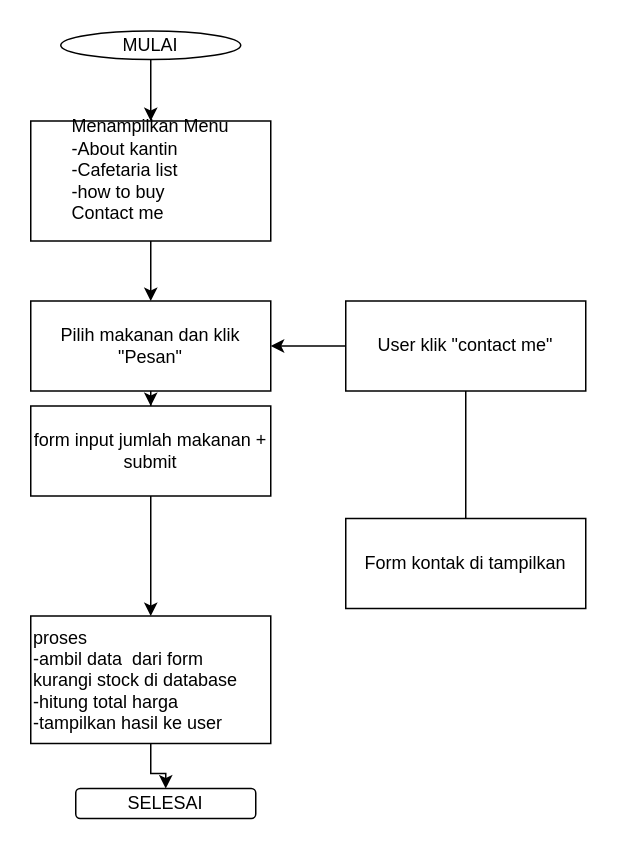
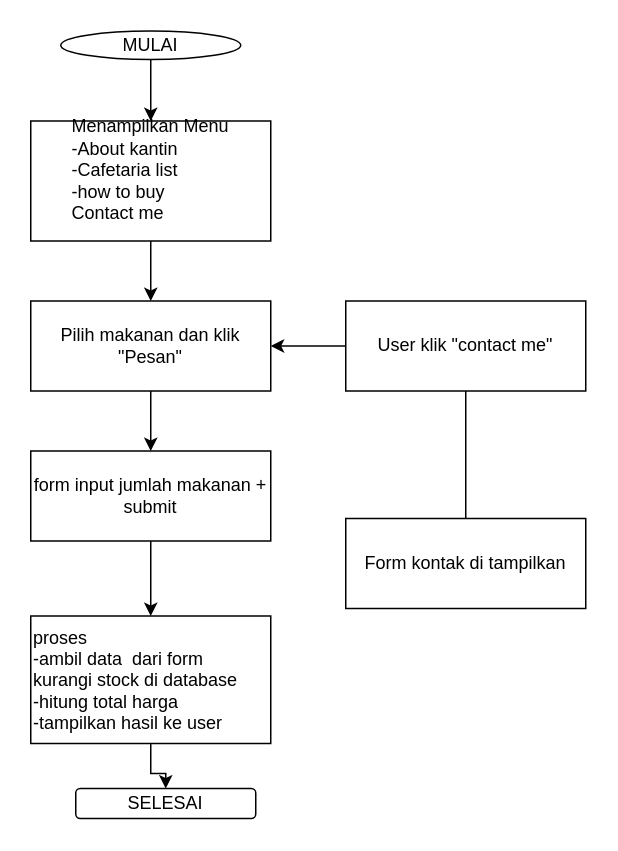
  <mxCell id="0" />
  <mxCell id="1" parent="0" />
  <mxCell id="2" value="" style="edgeStyle=orthogonalEdgeStyle;rounded=0;orthogonalLoop=1;jettySize=auto;html=1;" edge="1" parent="1" source="3" target="12"><mxGeometry relative="1" as="geometry" /></mxCell>
  <mxCell id="3" value="MULAI" style="ellipse;whiteSpace=wrap;html=1;" vertex="1" parent="1"><mxGeometry x="40" y="20" width="120" height="19" as="geometry" /></mxCell>
  <mxCell id="4" value="" style="edgeStyle=orthogonalEdgeStyle;rounded=0;orthogonalLoop=1;jettySize=auto;html=1;" edge="1" parent="1" source="5" target="7"><mxGeometry relative="1" as="geometry" /></mxCell>
  <mxCell id="5" value="Pilih makanan dan klik &quot;Pesan&quot;" style="whiteSpace=wrap;html=1;rounded=0;" vertex="1" parent="1"><mxGeometry x="20" y="200" width="160" height="60" as="geometry" /></mxCell>
  <mxCell id="6" value="" style="edgeStyle=orthogonalEdgeStyle;rounded=0;orthogonalLoop=1;jettySize=auto;html=1;" edge="1" parent="1" source="7" target="9"><mxGeometry relative="1" as="geometry" /></mxCell>
- <mxCell id="7" value="form input jumlah makanan + submit" style="whiteSpace=wrap;html=1;rounded=0;" vertex="1" parent="1"><mxGeometry x="20" y="270" width="160" height="60" as="geometry" /></mxCell>
+ <mxCell id="7" value="form input jumlah makanan + submit" style="whiteSpace=wrap;html=1;rounded=0;" vertex="1" parent="1"><mxGeometry x="20" y="300" width="160" height="60" as="geometry" /></mxCell>
  <mxCell id="8" value="" style="edgeStyle=orthogonalEdgeStyle;rounded=0;orthogonalLoop=1;jettySize=auto;html=1;" edge="1" parent="1" source="9" target="10"><mxGeometry relative="1" as="geometry" /></mxCell>
  <mxCell id="9" value="proses&lt;div&gt;-ambil data&amp;nbsp; dari form&lt;/div&gt;&lt;div&gt;kurangi stock di database&lt;/div&gt;&lt;div&gt;-hitung total harga&lt;/div&gt;&lt;div&gt;-tampilkan hasil ke user&lt;/div&gt;" style="whiteSpace=wrap;html=1;rounded=0;align=left;" vertex="1" parent="1"><mxGeometry x="20" y="410" width="160" height="85" as="geometry" /></mxCell>
  <mxCell id="10" value="SELESAI" style="rounded=1;whiteSpace=wrap;html=1;" vertex="1" parent="1"><mxGeometry x="50" y="525" width="120" height="20" as="geometry" /></mxCell>
  <mxCell id="11" value="" style="edgeStyle=orthogonalEdgeStyle;rounded=0;orthogonalLoop=1;jettySize=auto;html=1;entryX=0.5;entryY=0;entryDx=0;entryDy=0;" edge="1" parent="1" source="12" target="5"><mxGeometry relative="1" as="geometry"><mxPoint x="101" y="295" as="targetPoint" /></mxGeometry></mxCell>
  <mxCell id="12" value="&lt;br style=&quot;text-align: left;&quot;&gt;&lt;span style=&quot;text-align: left;&quot;&gt;Menampilkan Menu&lt;/span&gt;&lt;div style=&quot;text-align: left;&quot;&gt;-About kantin&lt;/div&gt;&lt;div style=&quot;text-align: left;&quot;&gt;-Cafetaria list&lt;/div&gt;&lt;div style=&quot;text-align: left;&quot;&gt;-how to buy&lt;/div&gt;&lt;div style=&quot;text-align: left;&quot;&gt;Contact me&lt;/div&gt;&lt;div style=&quot;text-align: left;&quot;&gt;&lt;br style=&quot;color: rgb(0, 0, 0); background-color: rgb(236, 236, 236);&quot;&gt;&lt;br&gt;&lt;/div&gt;" style="rounded=0;whiteSpace=wrap;html=1;" vertex="1" parent="1"><mxGeometry x="20" y="80" width="160" height="80" as="geometry" /></mxCell>
  <mxCell id="13" value="" style="edgeStyle=orthogonalEdgeStyle;rounded=0;orthogonalLoop=1;jettySize=auto;html=1;" edge="1" parent="1" source="14" target="5"><mxGeometry relative="1" as="geometry" /></mxCell>
  <mxCell id="14" value="User klik &quot;contact me&quot;" style="whiteSpace=wrap;html=1;rounded=0;" vertex="1" parent="1"><mxGeometry x="230" y="200" width="160" height="60" as="geometry" /></mxCell>
  <mxCell id="15" value="Form kontak di tampilkan" style="whiteSpace=wrap;html=1;rounded=0;" vertex="1" parent="1"><mxGeometry x="230" y="345" width="160" height="60" as="geometry" /></mxCell>
  <mxCell id="16" value="" style="endArrow=none;html=1;rounded=0;entryX=0.5;entryY=1;entryDx=0;entryDy=0;exitX=0.5;exitY=0;exitDx=0;exitDy=0;" edge="1" parent="1" source="15" target="14"><mxGeometry width="50" height="50" relative="1" as="geometry"><mxPoint x="220" y="330" as="sourcePoint" /><mxPoint x="270" y="280" as="targetPoint" /></mxGeometry></mxCell>
